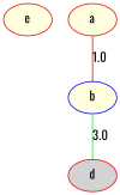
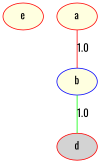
  graph {
    fontname=Oswald
    node [color=red fillcolor=lightyellow fontname=Oswald style=filled]
    edge [fontname=Oswald]
    e
    b [color=blue]
    a
    d [fillcolor=lightgrey]
-   b -- d [color=green label=3.0]
+   b -- d [color=green label=1.0]
    a -- b [color=red label=1.0]
  }
